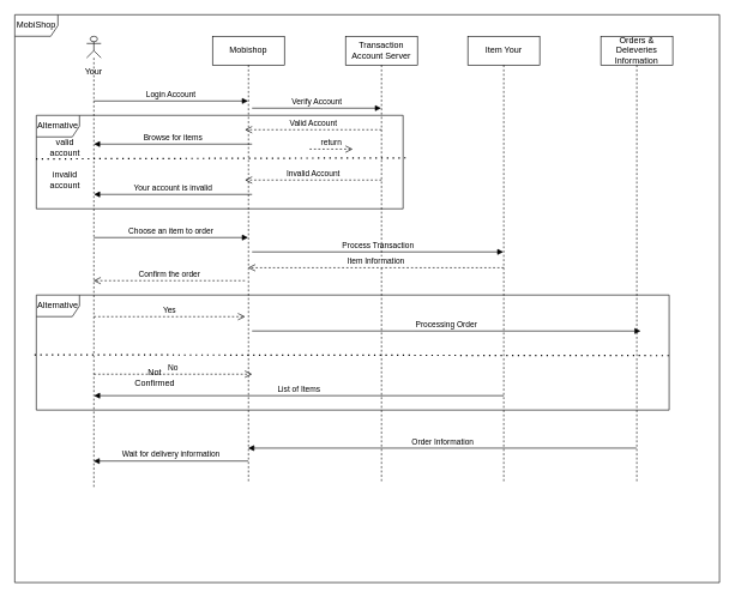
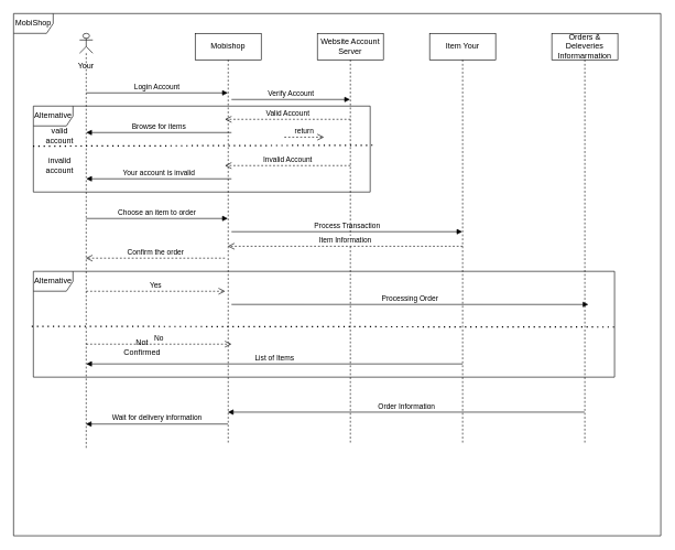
  <mxCell id="0" />
  <mxCell id="1" parent="0" />
  <mxCell id="2" value="MobiShop" style="shape=umlFrame;whiteSpace=wrap;html=1;" parent="1" vertex="1"><mxGeometry x="20" y="20" width="980" height="790" as="geometry" /></mxCell>
  <mxCell id="3" value="Your" style="shape=umlLifeline;participant=umlActor;perimeter=lifelinePerimeter;whiteSpace=wrap;html=1;container=1;collapsible=0;recursiveResize=0;verticalAlign=top;spacingTop=36;outlineConnect=0;size=30;" parent="1" vertex="1"><mxGeometry x="120" y="50" width="20" height="630" as="geometry" /></mxCell>
  <mxCell id="4" value="Login Account" style="html=1;verticalAlign=bottom;endArrow=block;" edge="1" parent="3" target="6"><mxGeometry width="80" relative="1" as="geometry"><mxPoint x="10" y="90" as="sourcePoint" /><mxPoint x="90" y="90" as="targetPoint" /></mxGeometry></mxCell>
  <mxCell id="5" value="Choose an item to order" style="html=1;verticalAlign=bottom;endArrow=block;" edge="1" parent="3" target="6"><mxGeometry width="80" relative="1" as="geometry"><mxPoint x="10" y="280" as="sourcePoint" /><mxPoint x="90" y="280" as="targetPoint" /></mxGeometry></mxCell>
  <mxCell id="6" value="Mobishop" style="shape=umlLifeline;perimeter=lifelinePerimeter;whiteSpace=wrap;html=1;container=1;collapsible=0;recursiveResize=0;outlineConnect=0;" parent="1" vertex="1"><mxGeometry x="295" y="50" width="100" height="620" as="geometry" /></mxCell>
  <mxCell id="7" value="Verify Account" style="html=1;verticalAlign=bottom;endArrow=block;" edge="1" parent="6" target="9"><mxGeometry width="80" relative="1" as="geometry"><mxPoint x="55" y="100" as="sourcePoint" /><mxPoint x="135" y="100" as="targetPoint" /></mxGeometry></mxCell>
  <mxCell id="8" value="Process Transaction" style="html=1;verticalAlign=bottom;endArrow=block;" edge="1" parent="6" target="10"><mxGeometry width="80" relative="1" as="geometry"><mxPoint x="55" y="300" as="sourcePoint" /><mxPoint x="135" y="300" as="targetPoint" /></mxGeometry></mxCell>
- <mxCell id="9" value="Transaction Account Server" style="shape=umlLifeline;perimeter=lifelinePerimeter;whiteSpace=wrap;html=1;container=1;collapsible=0;recursiveResize=0;outlineConnect=0;" parent="1" vertex="1"><mxGeometry x="480" y="50" width="100" height="620" as="geometry" /></mxCell>
+ <mxCell id="9" value="Website Account Server" style="shape=umlLifeline;perimeter=lifelinePerimeter;whiteSpace=wrap;html=1;container=1;collapsible=0;recursiveResize=0;outlineConnect=0;" parent="1" vertex="1"><mxGeometry x="480" y="50" width="100" height="620" as="geometry" /></mxCell>
  <mxCell id="10" value="Item Your" style="shape=umlLifeline;perimeter=lifelinePerimeter;whiteSpace=wrap;html=1;container=1;collapsible=0;recursiveResize=0;outlineConnect=0;" vertex="1" parent="1"><mxGeometry x="650" y="50" width="100" height="620" as="geometry" /></mxCell>
- <mxCell id="11" value="&lt;span&gt;Orders &amp;amp; Deleveries&lt;/span&gt;&lt;br&gt;&lt;span&gt;Information&lt;/span&gt;" style="shape=umlLifeline;perimeter=lifelinePerimeter;whiteSpace=wrap;html=1;container=1;collapsible=0;recursiveResize=0;outlineConnect=0;" vertex="1" parent="1"><mxGeometry x="835" y="50" width="100" height="620" as="geometry" /></mxCell>
+ <mxCell id="11" value="&lt;span&gt;Orders &amp;amp; Deleveries&lt;/span&gt;&lt;br&gt;&lt;span&gt;Informarmation&lt;/span&gt;" style="shape=umlLifeline;perimeter=lifelinePerimeter;whiteSpace=wrap;html=1;container=1;collapsible=0;recursiveResize=0;outlineConnect=0;" vertex="1" parent="1"><mxGeometry x="835" y="50" width="100" height="620" as="geometry" /></mxCell>
  <mxCell id="12" value="Alternative" style="shape=umlFrame;whiteSpace=wrap;html=1;" vertex="1" parent="1"><mxGeometry x="50" y="160" width="510" height="130" as="geometry" /></mxCell>
  <mxCell id="13" value="Valid Account" style="html=1;verticalAlign=bottom;endArrow=open;dashed=1;endSize=8;" edge="1" parent="1"><mxGeometry relative="1" as="geometry"><mxPoint x="530" y="180" as="sourcePoint" /><mxPoint x="340" y="180" as="targetPoint" /></mxGeometry></mxCell>
  <mxCell id="14" value="Browse for items" style="html=1;verticalAlign=bottom;endArrow=block;" edge="1" parent="1"><mxGeometry width="80" relative="1" as="geometry"><mxPoint x="350" y="200" as="sourcePoint" /><mxPoint x="130" y="200" as="targetPoint" /></mxGeometry></mxCell>
  <mxCell id="15" value="" style="endArrow=none;dashed=1;html=1;dashPattern=1 3;strokeWidth=2;entryX=1.012;entryY=0.266;entryDx=0;entryDy=0;entryPerimeter=0;exitX=-0.001;exitY=0.273;exitDx=0;exitDy=0;exitPerimeter=0;" edge="1" parent="1"><mxGeometry width="50" height="50" relative="1" as="geometry"><mxPoint x="49.49" y="220.6" as="sourcePoint" /><mxPoint x="566.12" y="219.2" as="targetPoint" /></mxGeometry></mxCell>
  <mxCell id="16" value="valid account" style="text;html=1;strokeColor=none;fillColor=none;align=center;verticalAlign=middle;whiteSpace=wrap;rounded=0;" vertex="1" parent="1"><mxGeometry x="60" y="189" width="60" height="30" as="geometry" /></mxCell>
  <mxCell id="17" value="invalid account" style="text;html=1;strokeColor=none;fillColor=none;align=center;verticalAlign=middle;whiteSpace=wrap;rounded=0;" vertex="1" parent="1"><mxGeometry x="60" y="235" width="60" height="30" as="geometry" /></mxCell>
  <mxCell id="18" value="Invalid Account" style="html=1;verticalAlign=bottom;endArrow=open;dashed=1;endSize=8;" edge="1" parent="1"><mxGeometry relative="1" as="geometry"><mxPoint x="530" y="250" as="sourcePoint" /><mxPoint x="340" y="250" as="targetPoint" /></mxGeometry></mxCell>
  <mxCell id="19" value="return" style="html=1;verticalAlign=bottom;endArrow=open;dashed=1;endSize=8;exitX=1;exitY=0.95;" edge="1" parent="1"><mxGeometry relative="1" as="geometry"><mxPoint x="490" y="207" as="targetPoint" /><mxPoint x="430" y="207" as="sourcePoint" /></mxGeometry></mxCell>
  <mxCell id="20" value="Your account is invalid" style="html=1;verticalAlign=bottom;endArrow=block;entryX=0.157;entryY=0.846;entryDx=0;entryDy=0;entryPerimeter=0;" edge="1" parent="1" target="12"><mxGeometry width="80" relative="1" as="geometry"><mxPoint x="350" y="270" as="sourcePoint" /><mxPoint x="430" y="270" as="targetPoint" /></mxGeometry></mxCell>
  <mxCell id="21" value="Item Information" style="html=1;verticalAlign=bottom;endArrow=open;dashed=1;endSize=8;" edge="1" parent="1"><mxGeometry relative="1" as="geometry"><mxPoint x="700" y="372" as="sourcePoint" /><mxPoint x="344.447" y="372" as="targetPoint" /></mxGeometry></mxCell>
  <mxCell id="22" value="Confirm the order" style="html=1;verticalAlign=bottom;endArrow=open;dashed=1;endSize=8;" edge="1" parent="1" target="3"><mxGeometry relative="1" as="geometry"><mxPoint x="340" y="390" as="sourcePoint" /><mxPoint x="260" y="390" as="targetPoint" /></mxGeometry></mxCell>
  <mxCell id="23" value="Alternative" style="shape=umlFrame;whiteSpace=wrap;html=1;" vertex="1" parent="1"><mxGeometry x="50" y="410" width="880" height="160" as="geometry" /></mxCell>
  <mxCell id="24" value="" style="endArrow=none;dashed=1;html=1;dashPattern=1 3;strokeWidth=2;entryX=1;entryY=0.633;entryDx=0;entryDy=0;entryPerimeter=0;exitX=-0.004;exitY=0.626;exitDx=0;exitDy=0;exitPerimeter=0;" edge="1" parent="1"><mxGeometry width="50" height="50" relative="1" as="geometry"><mxPoint x="47.48" y="493.16" as="sourcePoint" /><mxPoint x="931" y="494.28" as="targetPoint" /></mxGeometry></mxCell>
  <mxCell id="25" value="Yes" style="html=1;verticalAlign=bottom;endArrow=open;dashed=1;endSize=8;exitX=0.091;exitY=0.188;exitDx=0;exitDy=0;exitPerimeter=0;entryX=0.33;entryY=0.188;entryDx=0;entryDy=0;entryPerimeter=0;" edge="1" parent="1" source="23" target="23"><mxGeometry relative="1" as="geometry"><mxPoint x="270" y="440" as="sourcePoint" /><mxPoint x="190" y="440" as="targetPoint" /></mxGeometry></mxCell>
  <mxCell id="26" value="Processing Order" style="html=1;verticalAlign=bottom;endArrow=block;entryX=0.955;entryY=0.313;entryDx=0;entryDy=0;entryPerimeter=0;" edge="1" parent="1" target="23"><mxGeometry width="80" relative="1" as="geometry"><mxPoint x="350" y="460" as="sourcePoint" /><mxPoint x="420" y="460" as="targetPoint" /></mxGeometry></mxCell>
  <mxCell id="27" value="Not Confirmed" style="text;html=1;strokeColor=none;fillColor=none;align=center;verticalAlign=middle;whiteSpace=wrap;rounded=0;" vertex="1" parent="1"><mxGeometry x="185" y="510" width="60" height="30" as="geometry" /></mxCell>
  <mxCell id="28" value="No" style="html=1;verticalAlign=bottom;endArrow=open;dashed=1;endSize=8;exitX=0.091;exitY=0.688;exitDx=0;exitDy=0;exitPerimeter=0;entryX=0.341;entryY=0.688;entryDx=0;entryDy=0;entryPerimeter=0;" edge="1" parent="1" source="23" target="23"><mxGeometry relative="1" as="geometry"><mxPoint x="250" y="530" as="sourcePoint" /><mxPoint x="170" y="530" as="targetPoint" /></mxGeometry></mxCell>
  <mxCell id="29" value="List of Items" style="html=1;verticalAlign=bottom;endArrow=block;entryX=0.091;entryY=0.875;entryDx=0;entryDy=0;entryPerimeter=0;" edge="1" parent="1" target="23"><mxGeometry width="80" relative="1" as="geometry"><mxPoint x="700" y="550" as="sourcePoint" /><mxPoint x="510" y="530" as="targetPoint" /></mxGeometry></mxCell>
  <mxCell id="30" value="Order Information" style="html=1;verticalAlign=bottom;endArrow=block;" edge="1" parent="1"><mxGeometry width="80" relative="1" as="geometry"><mxPoint x="884.5" y="623" as="sourcePoint" /><mxPoint x="344.447" y="623" as="targetPoint" /></mxGeometry></mxCell>
  <mxCell id="31" value="Wait for delivery information" style="html=1;verticalAlign=bottom;endArrow=block;" edge="1" parent="1"><mxGeometry width="80" relative="1" as="geometry"><mxPoint x="344.5" y="641" as="sourcePoint" /><mxPoint x="129.447" y="641" as="targetPoint" /></mxGeometry></mxCell>
